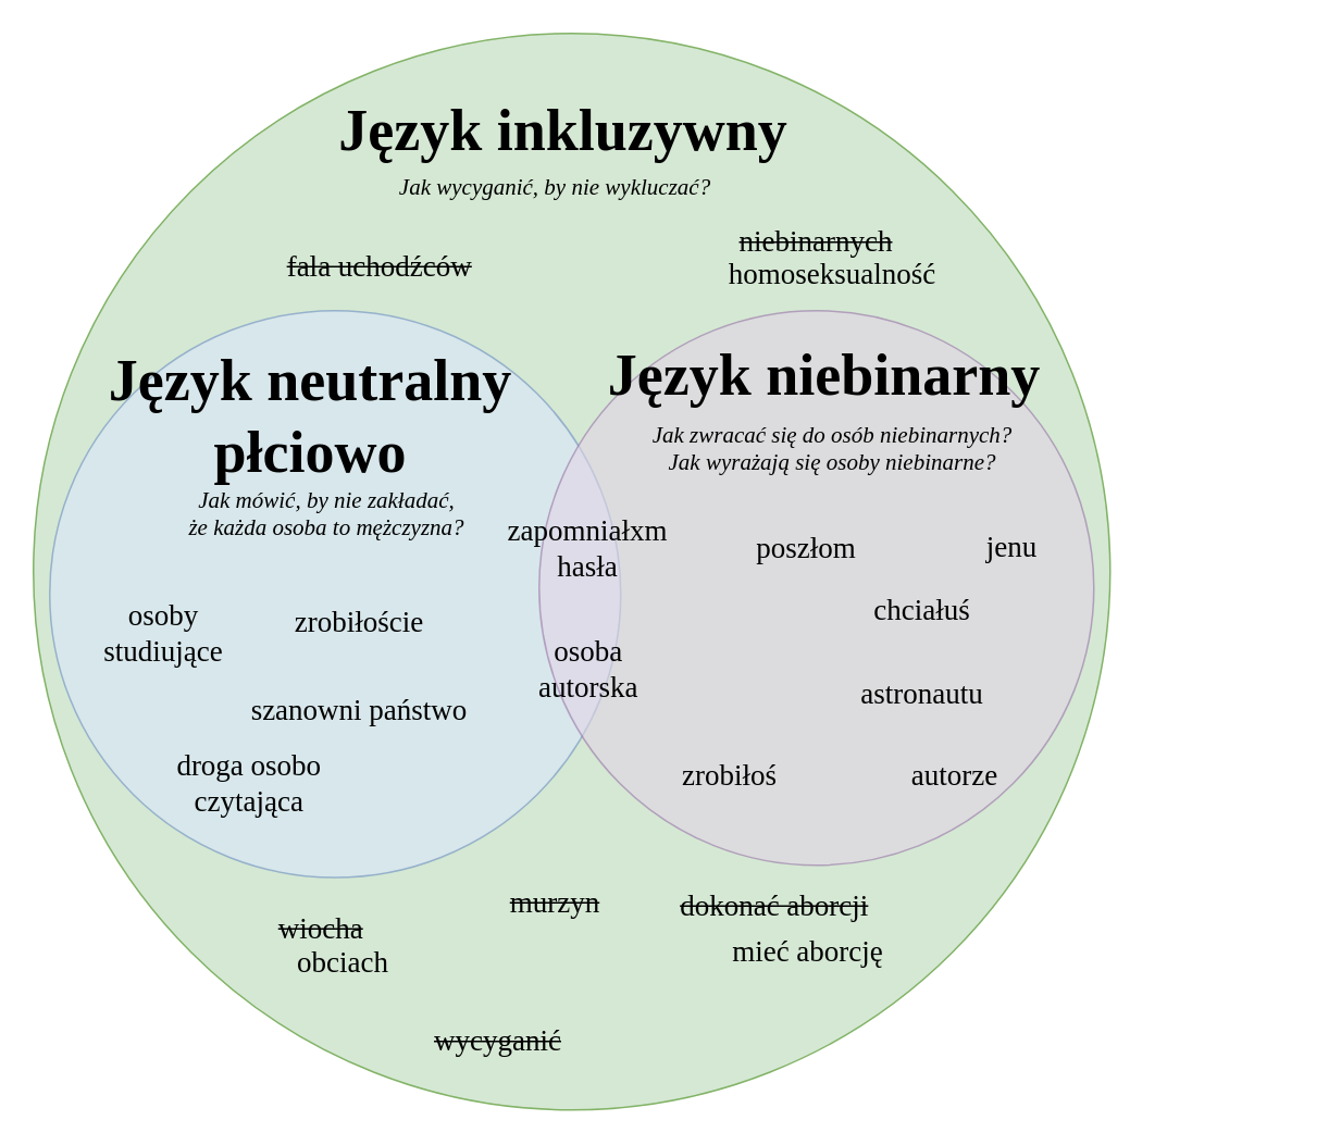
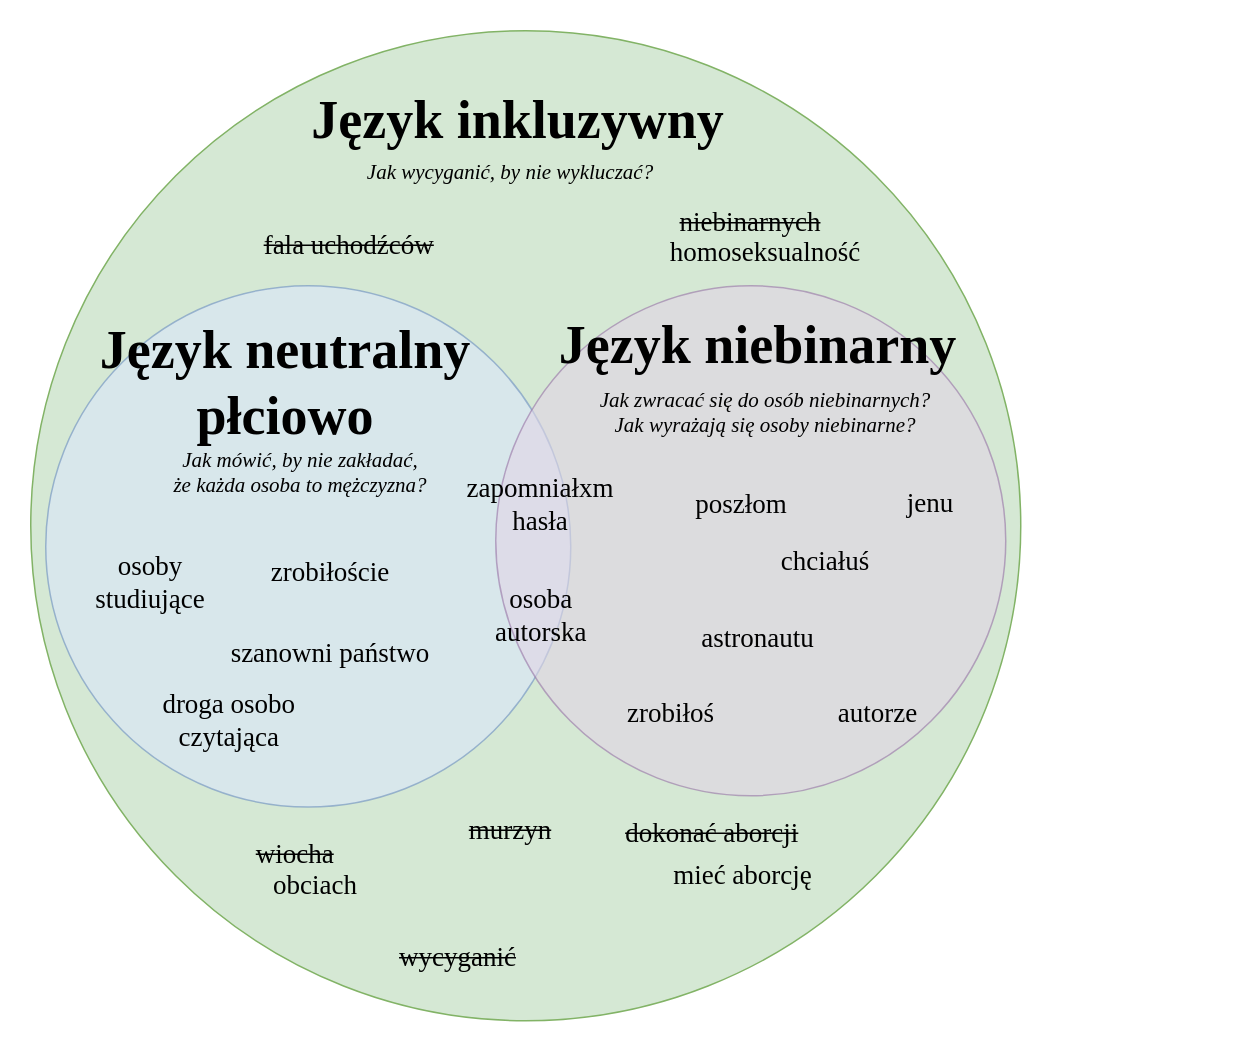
  <mxCell id="0" />
  <mxCell id="1" parent="0" />
  <mxCell id="2" value="" style="ellipse;whiteSpace=wrap;html=1;fillColor=#d5e8d4;strokeColor=#82b366;shadow=0;sketch=0;" vertex="1" parent="1"><mxGeometry width="660" height="660" as="geometry" x="20" y="20" /></mxCell>
  <mxCell id="3" value="Język inkluzywny" style="text;html=1;strokeColor=none;fillColor=none;align=center;verticalAlign=middle;whiteSpace=wrap;rounded=0;fontSize=36;fontFamily=Quicksand;fontStyle=1" vertex="1" parent="1"><mxGeometry x="50" y="40" width="590" height="80" as="geometry" /></mxCell>
  <mxCell id="4" value="Jak wycyganić, by nie wykluczać?" style="text;html=1;strokeColor=none;fillColor=none;align=center;verticalAlign=middle;whiteSpace=wrap;rounded=0;fontSize=14;fontFamily=Nunito;fontStyle=2" vertex="1" parent="1"><mxGeometry x="170" y="100" width="340" height="30" as="geometry" /></mxCell>
  <mxCell id="5" value="" style="ellipse;whiteSpace=wrap;html=1;fillColor=#dae8fc;strokeColor=#6c8ebf;shadow=0;opacity=60;" vertex="1" parent="1"><mxGeometry x="30" y="190" width="350" height="347.5" as="geometry" /></mxCell>
  <mxCell id="6" value="Język neutralny płciowo" style="text;html=1;strokeColor=none;fillColor=none;align=center;verticalAlign=middle;whiteSpace=wrap;rounded=0;fontSize=36;fontFamily=Quicksand;fontStyle=1" vertex="1" parent="1"><mxGeometry x="40" y="210" width="300" height="90" as="geometry" /></mxCell>
  <mxCell id="7" value="Jak mówić, by nie zakładać,&lt;br style=&quot;font-size: 14px;&quot;&gt;że każda osoba to mężczyzna?" style="text;html=1;strokeColor=none;fillColor=none;align=center;verticalAlign=middle;whiteSpace=wrap;rounded=0;fontSize=14;fontFamily=Nunito;fontStyle=2" vertex="1" parent="1"><mxGeometry x="30" y="300" width="340" height="30" as="geometry" /></mxCell>
  <mxCell id="8" value="" style="ellipse;whiteSpace=wrap;html=1;fillColor=#e1d5e7;strokeColor=#9673a6;opacity=60;" vertex="1" parent="1"><mxGeometry x="330" y="190" width="340" height="340" as="geometry" /></mxCell>
  <mxCell id="9" value="Język niebinarny" style="text;html=1;strokeColor=none;fillColor=none;align=center;verticalAlign=middle;whiteSpace=wrap;rounded=0;fontSize=36;fontFamily=Quicksand;fontStyle=1" vertex="1" parent="1"><mxGeometry x="210" y="190" width="590" height="80" as="geometry" /></mxCell>
  <mxCell id="10" value="Jak zwracać się do osób niebinarnych?&lt;br style=&quot;font-size: 14px;&quot;&gt;Jak wyrażają się osoby niebinarne?" style="text;html=1;strokeColor=none;fillColor=none;align=center;verticalAlign=middle;whiteSpace=wrap;rounded=0;fontSize=14;fontFamily=Nunito;fontStyle=2" vertex="1" parent="1"><mxGeometry x="340" y="260" width="340" height="30" as="geometry" /></mxCell>
  <mxCell id="11" value="zrobiłoś" style="text;html=1;strokeColor=none;fillColor=none;align=center;verticalAlign=middle;whiteSpace=wrap;rounded=0;fontSize=18;fontFamily=Nunito;" vertex="1" parent="1"><mxGeometry x="407.44" y="460" width="80" height="30" as="geometry" /></mxCell>
  <mxCell id="12" value="jenu" style="text;html=1;strokeColor=none;fillColor=none;align=center;verticalAlign=middle;whiteSpace=wrap;rounded=0;fontSize=18;fontFamily=Nunito;" vertex="1" parent="1"><mxGeometry x="580" y="320" width="80" height="30" as="geometry" /></mxCell>
- <mxCell id="13" value="chciałuś" style="text;html=1;strokeColor=none;fillColor=none;align=center;verticalAlign=middle;whiteSpace=wrap;rounded=0;fontSize=18;fontFamily=Nunito;" vertex="1" parent="1"><mxGeometry x="525" y="358.75" width="80" height="30" as="geometry" /></mxCell>
+ <mxCell id="13" value="chciałuś" style="text;html=1;strokeColor=none;fillColor=none;align=center;verticalAlign=middle;whiteSpace=wrap;rounded=0;fontSize=18;fontFamily=Nunito;" vertex="1" parent="1"><mxGeometry x="510" y="358.75" width="80" height="30" as="geometry" /></mxCell>
  <mxCell id="14" value="poszłom" style="text;html=1;strokeColor=none;fillColor=none;align=center;verticalAlign=middle;whiteSpace=wrap;rounded=0;fontSize=18;fontFamily=Nunito;" vertex="1" parent="1"><mxGeometry x="454" y="321.25" width="80" height="30" as="geometry" /></mxCell>
  <mxCell id="15" value="autorze" style="text;html=1;strokeColor=none;fillColor=none;align=center;verticalAlign=middle;whiteSpace=wrap;rounded=0;fontSize=18;fontFamily=Nunito;" vertex="1" parent="1"><mxGeometry x="545" y="460" width="80" height="30" as="geometry" /></mxCell>
- <mxCell id="16" value="astronautu" style="text;html=1;strokeColor=none;fillColor=none;align=center;verticalAlign=middle;whiteSpace=wrap;rounded=0;fontSize=18;fontFamily=Nunito;" vertex="1" parent="1"><mxGeometry x="525" y="410" width="80" height="30" as="geometry" /></mxCell>
+ <mxCell id="16" value="astronautu" style="text;html=1;strokeColor=none;fillColor=none;align=center;verticalAlign=middle;whiteSpace=wrap;rounded=0;fontSize=18;fontFamily=Nunito;" vertex="1" parent="1"><mxGeometry x="465" y="410" width="80" height="30" as="geometry" /></mxCell>
  <mxCell id="17" value="szanowni państwo" style="text;html=1;strokeColor=none;fillColor=none;align=center;verticalAlign=middle;whiteSpace=wrap;rounded=0;fontSize=18;fontFamily=Nunito;" vertex="1" parent="1"><mxGeometry x="125.13" y="410" width="189.75" height="50" as="geometry" /></mxCell>
  <mxCell id="18" value="droga osobo czytająca" style="text;html=1;strokeColor=none;fillColor=none;align=center;verticalAlign=middle;whiteSpace=wrap;rounded=0;fontSize=18;fontFamily=Nunito;" vertex="1" parent="1"><mxGeometry x="95.12" y="440" width="114.88" height="80" as="geometry" /></mxCell>
  <mxCell id="19" value="zapomniałxm hasła" style="text;html=1;strokeColor=none;fillColor=none;align=center;verticalAlign=middle;whiteSpace=wrap;rounded=0;fontSize=18;fontFamily=Nunito;" vertex="1" parent="1"><mxGeometry x="300" y="321.25" width="120" height="30" as="geometry" /></mxCell>
  <mxCell id="20" value="osoby studiujące" style="text;html=1;strokeColor=none;fillColor=none;align=center;verticalAlign=middle;whiteSpace=wrap;rounded=0;fontSize=18;fontFamily=Nunito;" vertex="1" parent="1"><mxGeometry x="50" y="365" width="100" height="45" as="geometry" /></mxCell>
  <mxCell id="21" value="zrobiłoście" style="text;html=1;strokeColor=none;fillColor=none;align=center;verticalAlign=middle;whiteSpace=wrap;rounded=0;fontSize=18;fontFamily=Nunito;" vertex="1" parent="1"><mxGeometry x="170" y="358.75" width="100" height="45" as="geometry" /></mxCell>
  <mxCell id="22" value="&lt;strike&gt;murzyn&lt;/strike&gt;" style="text;html=1;strokeColor=none;fillColor=none;align=center;verticalAlign=middle;whiteSpace=wrap;rounded=0;fontSize=18;fontFamily=Nunito;" vertex="1" parent="1"><mxGeometry x="290" y="535" width="100" height="35" as="geometry" /></mxCell>
  <mxCell id="23" value="&lt;strike&gt;wycyganić&lt;/strike&gt;" style="text;html=1;strokeColor=none;fillColor=none;align=center;verticalAlign=middle;whiteSpace=wrap;rounded=0;fontSize=18;fontFamily=Nunito;" vertex="1" parent="1"><mxGeometry x="255" y="620" width="100" height="35" as="geometry" /></mxCell>
  <mxCell id="24" value="&lt;strike&gt;niebinarnych&lt;/strike&gt;" style="text;html=1;strokeColor=none;fillColor=none;align=center;verticalAlign=middle;whiteSpace=wrap;rounded=0;fontSize=18;fontFamily=Nunito;" vertex="1" parent="1"><mxGeometry x="450" y="130" width="100" height="35" as="geometry" /></mxCell>
  <mxCell id="25" value="homoseksualność" style="text;html=1;strokeColor=none;fillColor=none;align=center;verticalAlign=middle;whiteSpace=wrap;rounded=0;fontSize=18;fontFamily=Nunito;" vertex="1" parent="1"><mxGeometry x="460" y="145" width="100" height="45" as="geometry" /></mxCell>
  <mxCell id="26" value="&lt;strike&gt;dokonać aborcji&lt;/strike&gt;" style="text;html=1;strokeColor=none;fillColor=none;align=center;verticalAlign=middle;whiteSpace=wrap;rounded=0;fontSize=18;fontFamily=Nunito;" vertex="1" parent="1"><mxGeometry x="411.5" y="537.5" width="125" height="35" as="geometry" /></mxCell>
  <mxCell id="27" value="mieć aborcję" style="text;html=1;strokeColor=none;fillColor=none;align=center;verticalAlign=middle;whiteSpace=wrap;rounded=0;fontSize=18;fontFamily=Nunito;" vertex="1" parent="1"><mxGeometry x="445" y="560" width="100" height="45" as="geometry" /></mxCell>
  <mxCell id="28" value="&lt;strike&gt;wiocha&lt;/strike&gt;" style="text;html=1;strokeColor=none;fillColor=none;align=center;verticalAlign=middle;whiteSpace=wrap;rounded=0;fontSize=18;fontFamily=Nunito;" vertex="1" parent="1"><mxGeometry x="150" y="552.5" width="92.86" height="32.5" as="geometry" /></mxCell>
  <mxCell id="29" value="obciach" style="text;html=1;strokeColor=none;fillColor=none;align=center;verticalAlign=middle;whiteSpace=wrap;rounded=0;fontSize=18;fontFamily=Nunito;" vertex="1" parent="1"><mxGeometry x="160" y="567.5" width="100" height="45" as="geometry" /></mxCell>
  <mxCell id="30" value="&lt;strike&gt;fala uchodźców&lt;/strike&gt;" style="text;html=1;strokeColor=none;fillColor=none;align=center;verticalAlign=middle;whiteSpace=wrap;rounded=0;fontSize=18;fontFamily=Nunito;" vertex="1" parent="1"><mxGeometry x="170" y="145" width="125" height="35" as="geometry" /></mxCell>
  <mxCell id="31" value="osoba autorska" style="text;html=1;strokeColor=none;fillColor=none;align=center;verticalAlign=middle;whiteSpace=wrap;rounded=0;fontSize=18;fontFamily=Nunito;" vertex="1" parent="1"><mxGeometry x="312.56" y="370" width="94.88" height="80" as="geometry" /></mxCell>
